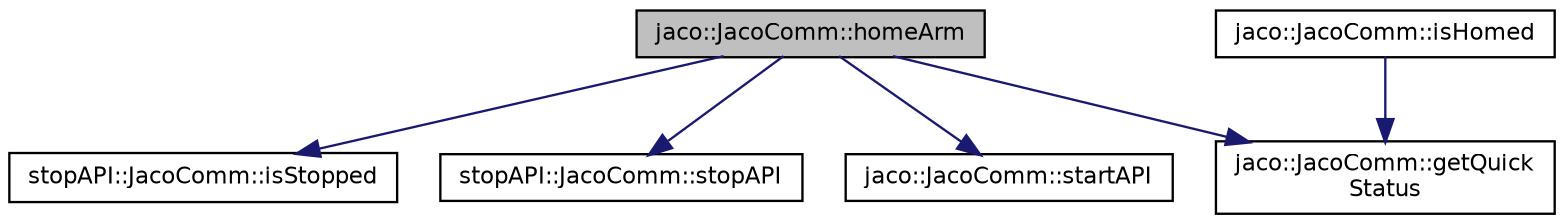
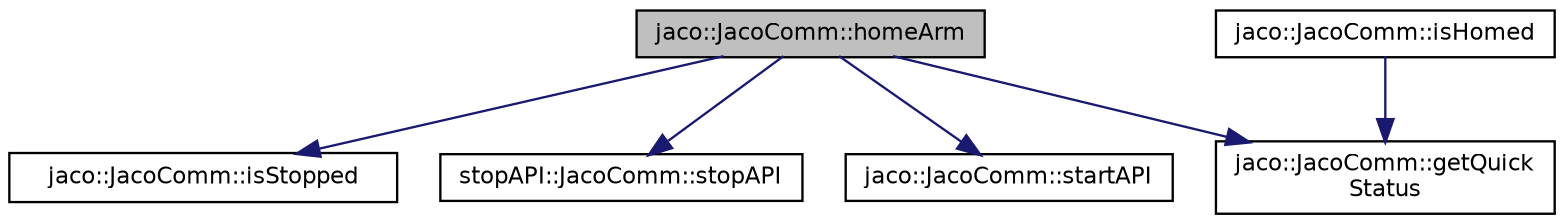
  digraph {
    rankdir=TB
    node [color=black fillcolor=white fontname=Helvetica fontsize=10 shape=record style=filled]
    edge [color=midnightblue fontname=Helvetica fontsize=10 labelfontname=Helvetica labelfontsize=10 style=solid]
    n1 [fillcolor=grey75 fontcolor=black height=0.2 label="jaco::JacoComm::homeArm" width=0.4]
-   n2 [height=0.2 label="stopAPI::JacoComm::isStopped" width=0.4]
+   n2 [height=0.2 label="jaco::JacoComm::isStopped" width=0.4]
    n3 [height=0.2 label="stopAPI::JacoComm::stopAPI" width=0.4]
    n4 [height=0.2 label="jaco::JacoComm::startAPI" width=0.4]
    n5 [height=0.2 label="jaco::JacoComm::getQuick\lStatus" width=0.4]
    n6 [height=0.2 label="jaco::JacoComm::isHomed" width=0.4]
    n1 -> n2
    n1 -> n3
    n1 -> n4
    n1 -> n5
    n6 -> n5
  }
